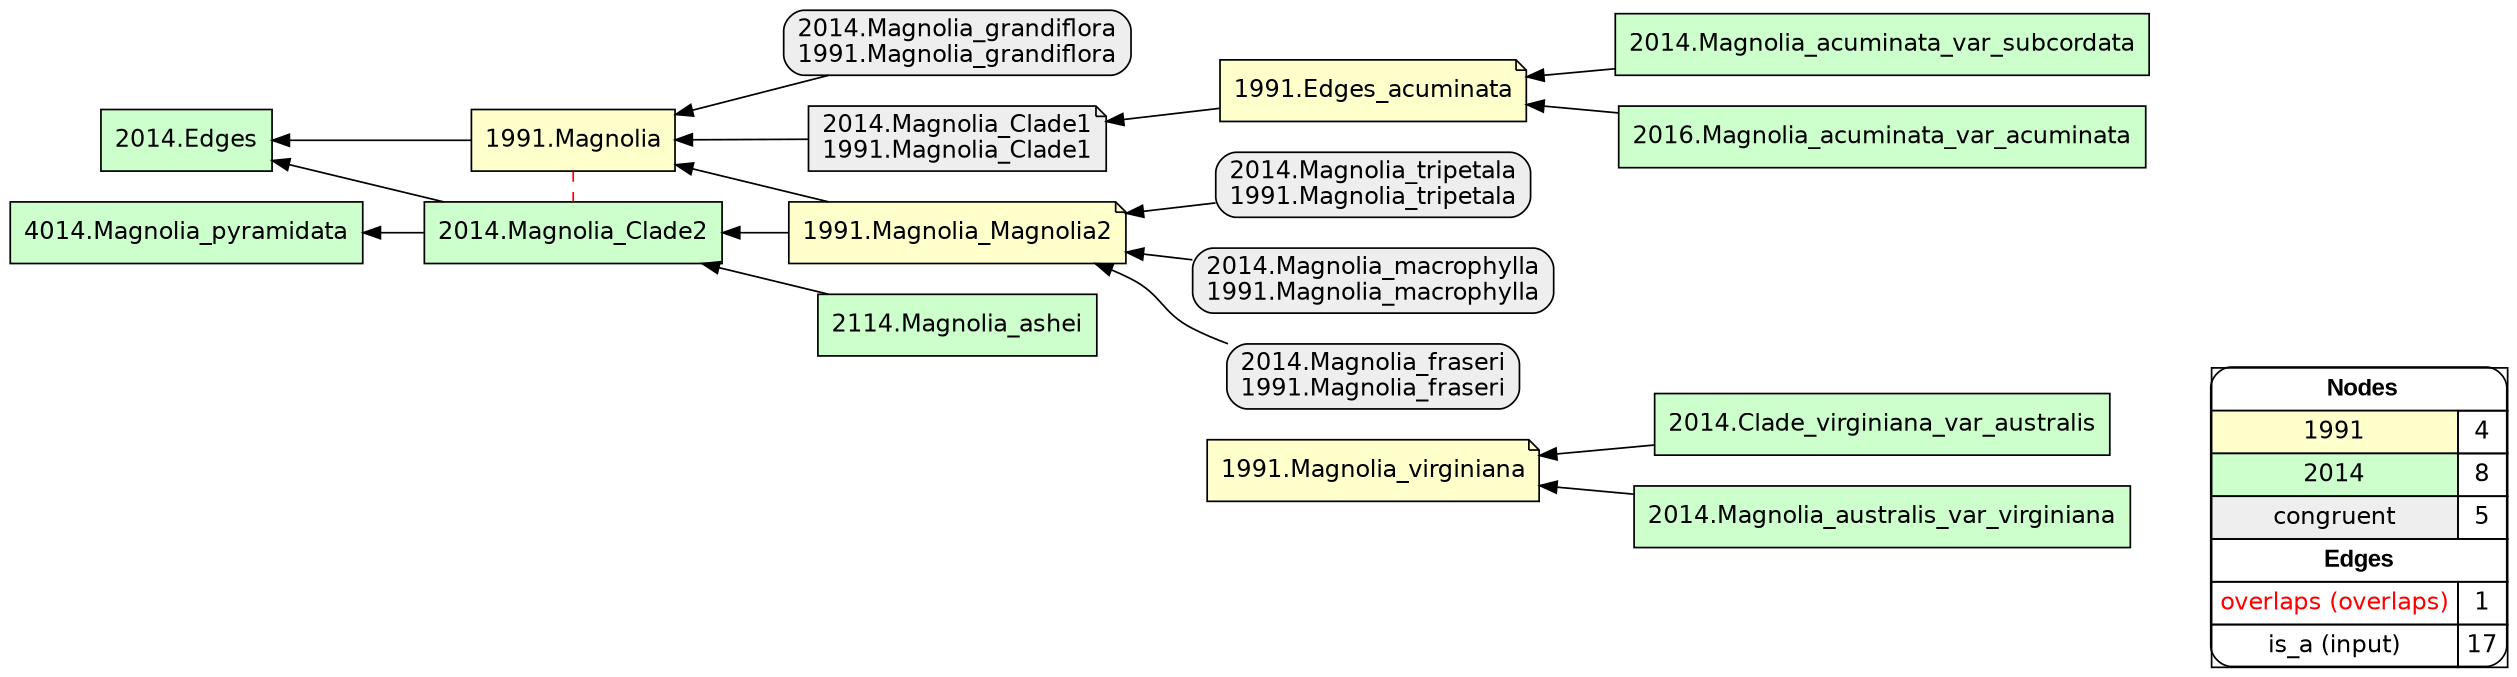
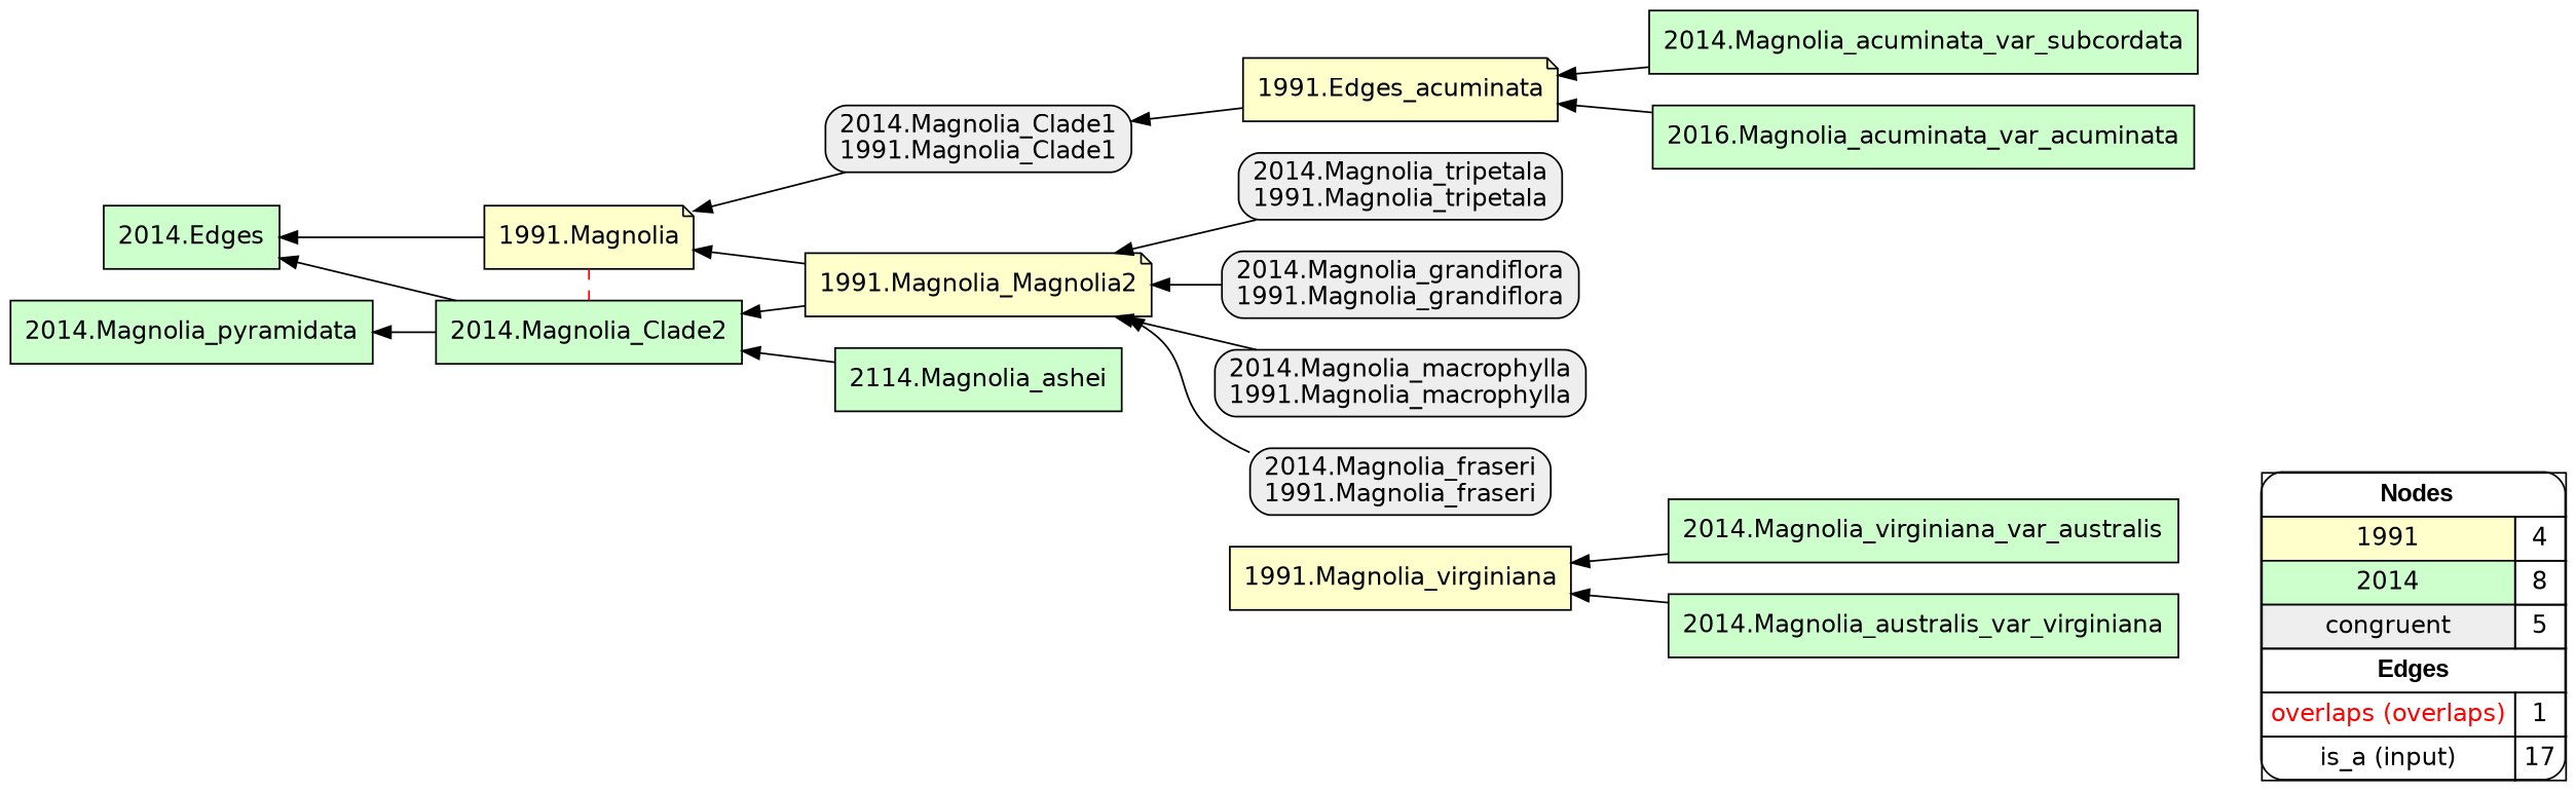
  digraph {
    rankdir=RL
    node [fillcolor="#CCFFCC" fontname=helvetica shape=box style=filled]
    edge [arrowhead=normal color="#000000" constraint=true penwidth=1 style=solid]
    n1 [fillcolor=white label=<   <TABLE BORDER="0" CELLBORDER="1" CELLSPACING="0" CELLPADDING="4">  <TR> <TD COLSPAN="2"><font face="Arial Black"> Nodes</font></TD> </TR>  <TR>   <TD bgcolor="#FFFFCC" fontname="helvetica">1991</TD>   <TD>4</TD>   </TR>  <TR>   <TD bgcolor="#CCFFCC" fontname="helvetica">2014</TD>   <TD>8</TD>   </TR>  <TR>   <TD bgcolor="#EEEEEE" fontname="helvetica">congruent</TD>   <TD>5</TD>   </TR>  <TR> <TD COLSPAN="2"><font face = "Arial Black"> Edges </font></TD> </TR>  <TR>   <TD><font color ="#FF0000">overlaps (overlaps)</font></TD><TD>1</TD> </TR> <TR>   <TD><font color ="#000000">is_a (input)</font></TD><TD>17</TD> </TR> </TABLE>   > margin=0 style="filled,rounded"]
-   "1991.Magnolia_virginiana" [fillcolor="#FFFFCC" shape=note]
-   "2014.Magnolia_Clade1\n1991.Magnolia_Clade1" [fillcolor="#EEEEEE" shape=note style="filled,rounded"]
-   "1991.Magnolia" [fillcolor="#FFFFCC"]
+   "1991.Magnolia_virginiana" [fillcolor="#FFFFCC"]
+   "2014.Magnolia_Clade1\n1991.Magnolia_Clade1" [fillcolor="#EEEEEE" style="filled,rounded"]
+   "1991.Magnolia" [fillcolor="#FFFFCC" shape=note]
    n5 [fillcolor="#FFFFCC" label="1991.Edges_acuminata" shape=note]
    n6 [fillcolor="#FFFFCC" label="1991.Magnolia_Magnolia2" shape=note]
    "2014.Magnolia_Clade2"
    n8 [label="2014.Edges"]
-   "2014.Magnolia_pyramidata" [label="4014.Magnolia_pyramidata"]
+   "2014.Magnolia_pyramidata"
    "2014.Magnolia_acuminata_var_subcordata"
    n11 [label="2114.Magnolia_ashei"]
-   "2014.Magnolia_virginiana_var_australis" [label="2014.Clade_virginiana_var_australis"]
+   "2014.Magnolia_virginiana_var_australis"
    n13 [label="2016.Magnolia_acuminata_var_acuminata"]
    n14 [label="2014.Magnolia_australis_var_virginiana"]
    "2014.Magnolia_tripetala\n1991.Magnolia_tripetala" [fillcolor="#EEEEEE" style="filled,rounded"]
    "2014.Magnolia_grandiflora\n1991.Magnolia_grandiflora" [fillcolor="#EEEEEE" style="filled,rounded"]
    "2014.Magnolia_macrophylla\n1991.Magnolia_macrophylla" [fillcolor="#EEEEEE" style="filled,rounded"]
    "2014.Magnolia_fraseri\n1991.Magnolia_fraseri" [fillcolor="#EEEEEE" style="filled,rounded"]
    subgraph sub_1 {
      rank=source
      n1
    }
    "2014.Magnolia_Clade1\n1991.Magnolia_Clade1" -> "1991.Magnolia"
    "1991.Magnolia" -> "2014.Magnolia_Clade2" [arrowhead=none color="#FF0000" constraint=false style=dashed]
    "1991.Magnolia" -> n8
    n5 -> "2014.Magnolia_Clade1\n1991.Magnolia_Clade1"
    n6 -> "1991.Magnolia"
    n6 -> "2014.Magnolia_Clade2"
    "2014.Magnolia_Clade2" -> n8
    "2014.Magnolia_Clade2" -> "2014.Magnolia_pyramidata"
    "2014.Magnolia_acuminata_var_subcordata" -> n5
    n11 -> "2014.Magnolia_Clade2"
    "2014.Magnolia_virginiana_var_australis" -> "1991.Magnolia_virginiana"
    n13 -> n5
    n14 -> "1991.Magnolia_virginiana"
    "2014.Magnolia_tripetala\n1991.Magnolia_tripetala" -> n6
-   "2014.Magnolia_grandiflora\n1991.Magnolia_grandiflora" -> "1991.Magnolia"
+   "2014.Magnolia_grandiflora\n1991.Magnolia_grandiflora" -> n6
    "2014.Magnolia_macrophylla\n1991.Magnolia_macrophylla" -> n6
    "2014.Magnolia_fraseri\n1991.Magnolia_fraseri" -> n6
  }
